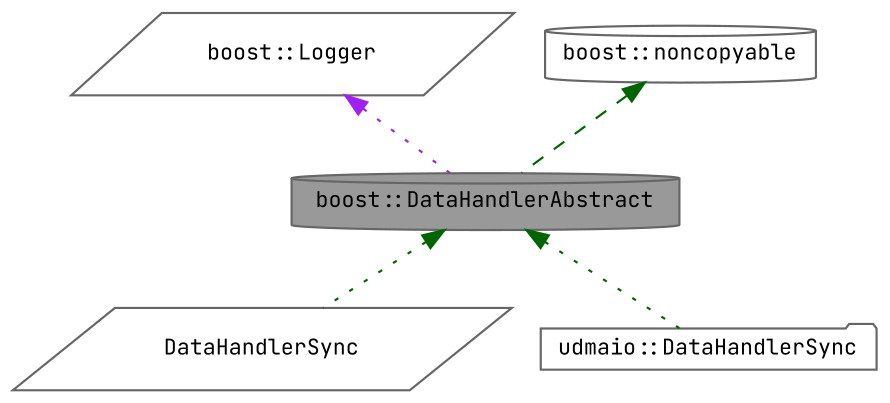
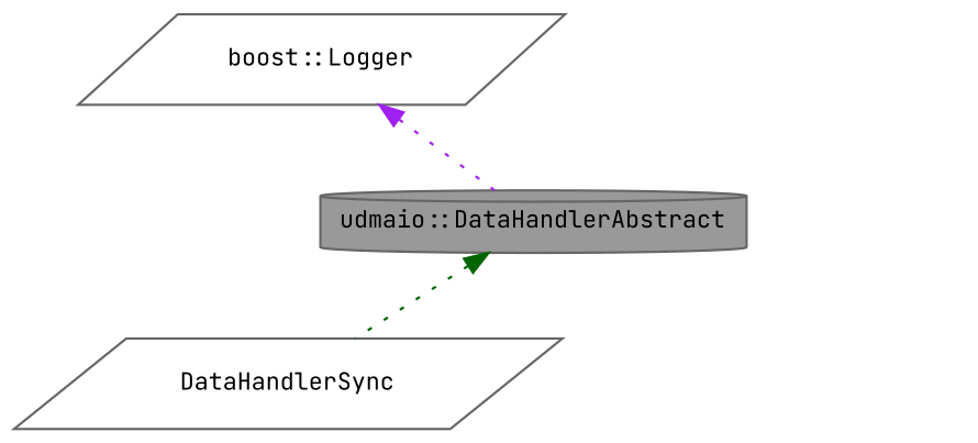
  digraph {
    fontname="JetBrains Mono"
    node [color=gray40 fillcolor=white fontname="JetBrains Mono" fontsize=10 shape=cylinder style=filled]
    edge [color=darkgreen dir=back fontname="JetBrains Mono" fontsize=10 labelfontname=Helvetica labelfontsize=10 style=dotted]
-   n1 [fillcolor=grey60 fontcolor=black height=0.2 label="boost::DataHandlerAbstract" width=0.4]
+   n1 [fillcolor=grey60 fontcolor=black height=0.2 label="udmaio::DataHandlerAbstract" width=0.4]
    n2 [height=0.2 label=DataHandlerSync shape=parallelogram width=0.4]
-   n3 [height=0.2 label="udmaio::DataHandlerSync" shape=folder width=0.4]
    n4 [height=0.2 label="boost::Logger" shape=parallelogram width=0.4]
-   n5 [height=0.2 label="boost::noncopyable" width=0.4]
    n1 -> n2
-   n1 -> n3
    n4 -> n1 [color=purple]
-   n5 -> n1 [style=dashed]
  }
